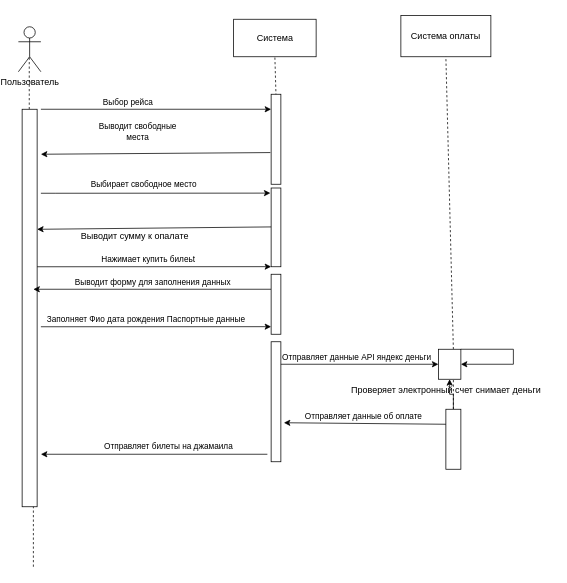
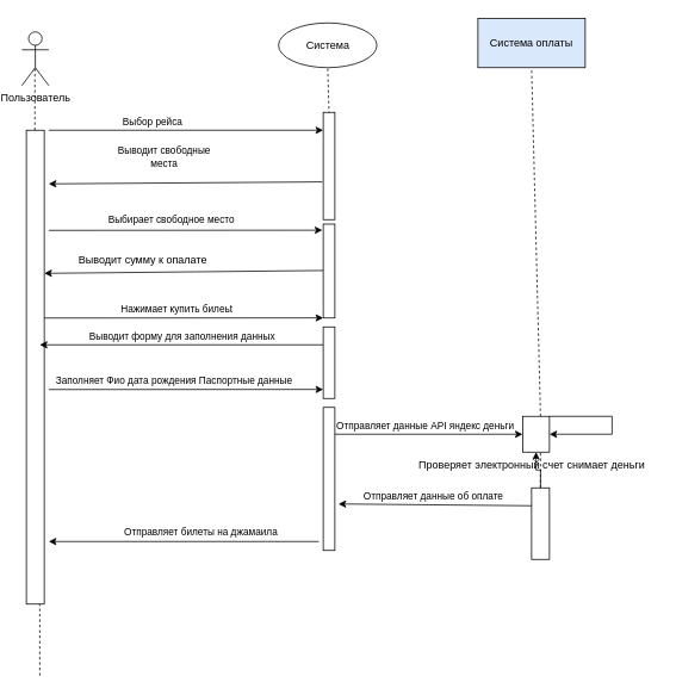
  <mxCell id="0" />
  <mxCell id="1" parent="0" />
  <mxCell id="2" value="Пользователь&lt;br&gt;" style="shape=umlActor;verticalLabelPosition=bottom;verticalAlign=top;html=1;outlineConnect=0;" parent="1" vertex="1"><mxGeometry x="20" y="35" width="30" height="60" as="geometry" /></mxCell>
  <mxCell id="3" value="" style="endArrow=none;dashed=1;html=1;rounded=0;" parent="1" edge="1"><mxGeometry width="50" height="50" relative="1" as="geometry"><mxPoint x="34.5" y="145" as="sourcePoint" /><mxPoint x="34.5" y="75" as="targetPoint" /></mxGeometry></mxCell>
  <mxCell id="4" value="" style="html=1;points=[];perimeter=orthogonalPerimeter;" parent="1" vertex="1"><mxGeometry x="25" y="145" width="20" height="530" as="geometry" /></mxCell>
  <mxCell id="5" value="" style="endArrow=none;dashed=1;html=1;rounded=0;" parent="1" edge="1"><mxGeometry width="50" height="50" relative="1" as="geometry"><mxPoint x="40" y="755" as="sourcePoint" /><mxPoint x="40" y="675" as="targetPoint" /></mxGeometry></mxCell>
  <mxCell id="6" value="" style="endArrow=classic;html=1;rounded=0;entryX=0;entryY=0;entryDx=0;entryDy=0;entryPerimeter=0;" parent="1" edge="1"><mxGeometry width="50" height="50" relative="1" as="geometry"><mxPoint x="50" y="145" as="sourcePoint" /><mxPoint x="357" y="145" as="targetPoint" /></mxGeometry></mxCell>
  <mxCell id="7" value="Выбор рейса&lt;br&gt;" style="edgeLabel;html=1;align=center;verticalAlign=middle;resizable=0;points=[];" parent="6" vertex="1" connectable="0"><mxGeometry x="-0.311" y="-1" relative="1" as="geometry"><mxPoint x="9" y="-11" as="offset" /></mxGeometry></mxCell>
- <mxCell id="8" value="Система&lt;br&gt;" style="html=1;" parent="1" vertex="1"><mxGeometry x="307" y="25" width="110" height="50" as="geometry" /></mxCell>
+ <mxCell id="8" value="Система&lt;br&gt;" style="ellipse;html=1;" parent="1" vertex="1"><mxGeometry x="307" y="25" width="110" height="50" as="geometry" /></mxCell>
  <mxCell id="9" value="" style="endArrow=classic;html=1;rounded=0;exitX=-0.05;exitY=0.109;exitDx=0;exitDy=0;exitPerimeter=0;" parent="1" edge="1"><mxGeometry width="50" height="50" relative="1" as="geometry"><mxPoint x="356" y="202.77" as="sourcePoint" /><mxPoint x="50" y="205" as="targetPoint" /></mxGeometry></mxCell>
  <mxCell id="10" value="Выводит свободные&lt;br&gt;места" style="edgeLabel;html=1;align=center;verticalAlign=middle;resizable=0;points=[];" parent="9" vertex="1" connectable="0"><mxGeometry x="0.2" y="1" relative="1" as="geometry"><mxPoint x="6" y="-31" as="offset" /></mxGeometry></mxCell>
  <mxCell id="11" value="" style="endArrow=none;dashed=1;html=1;rounded=0;entryX=0.5;entryY=1;entryDx=0;entryDy=0;exitX=0.5;exitY=0.017;exitDx=0;exitDy=0;exitPerimeter=0;" parent="1" source="22" target="8" edge="1"><mxGeometry width="50" height="50" relative="1" as="geometry"><mxPoint x="367" y="147.12" as="sourcePoint" /><mxPoint x="320" y="95" as="targetPoint" /><Array as="points" /></mxGeometry></mxCell>
  <mxCell id="12" value="" style="endArrow=classic;html=1;rounded=0;entryX=-0.05;entryY=0.211;entryDx=0;entryDy=0;entryPerimeter=0;" parent="1" edge="1"><mxGeometry width="50" height="50" relative="1" as="geometry"><mxPoint x="50" y="257" as="sourcePoint" /><mxPoint x="356" y="256.83" as="targetPoint" /><Array as="points"><mxPoint x="70" y="257" /></Array></mxGeometry></mxCell>
  <mxCell id="13" value="Выбирает свободное место" style="edgeLabel;html=1;align=center;verticalAlign=middle;resizable=0;points=[];" parent="12" vertex="1" connectable="0"><mxGeometry x="-0.244" y="3" relative="1" as="geometry"><mxPoint x="21" y="-9" as="offset" /></mxGeometry></mxCell>
  <mxCell id="14" value="" style="endArrow=classic;html=1;rounded=0;entryX=1;entryY=0.302;entryDx=0;entryDy=0;entryPerimeter=0;exitX=0.05;exitY=0.296;exitDx=0;exitDy=0;exitPerimeter=0;" parent="1" target="4" edge="1"><mxGeometry width="50" height="50" relative="1" as="geometry"><mxPoint x="358" y="301.88" as="sourcePoint" /><mxPoint x="310" y="255" as="targetPoint" /></mxGeometry></mxCell>
  <mxCell id="15" value="" style="endArrow=classic;html=1;rounded=0;entryX=0;entryY=0.396;entryDx=0;entryDy=0;entryPerimeter=0;" parent="1" edge="1"><mxGeometry width="50" height="50" relative="1" as="geometry"><mxPoint x="45" y="355" as="sourcePoint" /><mxPoint x="357" y="354.88" as="targetPoint" /></mxGeometry></mxCell>
  <mxCell id="16" value="Нажимает купить билеьt" style="edgeLabel;html=1;align=center;verticalAlign=middle;resizable=0;points=[];" parent="15" vertex="1" connectable="0"><mxGeometry x="-0.144" y="-1" relative="1" as="geometry"><mxPoint x="13" y="-11" as="offset" /></mxGeometry></mxCell>
- <mxCell id="17" value="Выводит сумму к опалате" style="text;html=1;align=center;verticalAlign=middle;resizable=0;points=[];autosize=1;strokeColor=none;fillColor=none;" parent="1" vertex="1"><mxGeometry x="90" y="300" width="170" height="30" as="geometry" /></mxCell>
+ <mxCell id="17" value="Выводит сумму к опалате" style="text;html=1;align=center;verticalAlign=middle;resizable=0;points=[];autosize=1;strokeColor=none;fillColor=none;" parent="1" vertex="1"><mxGeometry x="70" y="275" width="170" height="30" as="geometry" /></mxCell>
  <mxCell id="18" value="" style="endArrow=classic;html=1;rounded=0;" parent="1" edge="1"><mxGeometry width="50" height="50" relative="1" as="geometry"><mxPoint x="357" y="385" as="sourcePoint" /><mxPoint x="40" y="385" as="targetPoint" /></mxGeometry></mxCell>
  <mxCell id="19" value="Выводит форму для заполнения данных" style="edgeLabel;html=1;align=center;verticalAlign=middle;resizable=0;points=[];" parent="18" vertex="1" connectable="0"><mxGeometry x="0.118" y="2" relative="1" as="geometry"><mxPoint x="18" y="-12" as="offset" /></mxGeometry></mxCell>
  <mxCell id="20" value="" style="endArrow=classic;html=1;rounded=0;entryX=0;entryY=0.547;entryDx=0;entryDy=0;entryPerimeter=0;" parent="1" edge="1"><mxGeometry width="50" height="50" relative="1" as="geometry"><mxPoint x="50" y="435" as="sourcePoint" /><mxPoint x="357" y="434.91" as="targetPoint" /></mxGeometry></mxCell>
  <mxCell id="21" value="Заполняет Фио дата рождения Паспортные данные" style="edgeLabel;html=1;align=center;verticalAlign=middle;resizable=0;points=[];" parent="20" vertex="1" connectable="0"><mxGeometry x="-0.819" relative="1" as="geometry"><mxPoint x="112" y="-10" as="offset" /></mxGeometry></mxCell>
  <mxCell id="22" value="" style="html=1;points=[];perimeter=orthogonalPerimeter;" parent="1" vertex="1"><mxGeometry x="357" y="125" width="13" height="120" as="geometry" /></mxCell>
  <mxCell id="23" value="" style="html=1;points=[];perimeter=orthogonalPerimeter;" parent="1" vertex="1"><mxGeometry x="357" y="250" width="13" height="105" as="geometry" /></mxCell>
  <mxCell id="24" value="" style="html=1;points=[];perimeter=orthogonalPerimeter;" parent="1" vertex="1"><mxGeometry x="357" y="365" width="13" height="80" as="geometry" /></mxCell>
  <mxCell id="25" value="" style="html=1;points=[];perimeter=orthogonalPerimeter;" parent="1" vertex="1"><mxGeometry x="357" y="455" width="13" height="160" as="geometry" /></mxCell>
  <mxCell id="26" value="Отправляет билеты на джамаила&lt;br&gt;" style="endArrow=classic;html=1;rounded=0;" parent="1" edge="1"><mxGeometry x="-0.126" y="-10" width="50" height="50" relative="1" as="geometry"><mxPoint x="352" y="605" as="sourcePoint" /><mxPoint x="50" y="605" as="targetPoint" /><mxPoint as="offset" /></mxGeometry></mxCell>
  <mxCell id="27" value="" style="endArrow=classic;html=1;rounded=0;" parent="1" edge="1"><mxGeometry width="50" height="50" relative="1" as="geometry"><mxPoint x="370" y="485" as="sourcePoint" /><mxPoint x="580" y="485" as="targetPoint" /></mxGeometry></mxCell>
  <mxCell id="28" value="Отправляет данные API яндекс деньги" style="edgeLabel;html=1;align=center;verticalAlign=middle;resizable=0;points=[];" parent="27" vertex="1" connectable="0"><mxGeometry x="-0.133" y="-1" relative="1" as="geometry"><mxPoint x="9" y="-11" as="offset" /></mxGeometry></mxCell>
- <mxCell id="29" value="Система оплаты" style="rounded=0;whiteSpace=wrap;html=1;" parent="1" vertex="1"><mxGeometry x="530" y="20" width="120" height="55" as="geometry" /></mxCell>
+ <mxCell id="29" value="Система оплаты" style="rounded=0;whiteSpace=wrap;html=1;fillColor=#dae8fc;" parent="1" vertex="1"><mxGeometry x="530" y="20" width="120" height="55" as="geometry" /></mxCell>
  <mxCell id="30" value="" style="endArrow=none;dashed=1;html=1;rounded=0;" parent="1" edge="1"><mxGeometry width="50" height="50" relative="1" as="geometry"><mxPoint x="600" y="465" as="sourcePoint" /><mxPoint x="590" y="75" as="targetPoint" /></mxGeometry></mxCell>
  <mxCell id="31" value="" style="rounded=0;whiteSpace=wrap;html=1;" parent="1" vertex="1"><mxGeometry x="580" y="465" width="30" height="40" as="geometry" /></mxCell>
  <mxCell id="32" value="" style="endArrow=none;dashed=1;html=1;rounded=0;" parent="1" edge="1"><mxGeometry width="50" height="50" relative="1" as="geometry"><mxPoint x="600" y="545" as="sourcePoint" /><mxPoint x="600" y="505" as="targetPoint" /><Array as="points" /></mxGeometry></mxCell>
  <mxCell id="33" value="" style="endArrow=classic;html=1;rounded=0;exitX=1;exitY=0;exitDx=0;exitDy=0;exitPerimeter=0;entryX=1;entryY=0.5;entryDx=0;entryDy=0;" parent="1" source="31" target="31" edge="1"><mxGeometry width="50" height="50" relative="1" as="geometry"><mxPoint x="610" y="475" as="sourcePoint" /><mxPoint x="680" y="495" as="targetPoint" /><Array as="points"><mxPoint x="680" y="465" /><mxPoint x="680" y="485" /></Array></mxGeometry></mxCell>
  <mxCell id="34" value="" style="edgeStyle=orthogonalEdgeStyle;rounded=0;orthogonalLoop=1;jettySize=auto;html=1;" parent="1" source="35" target="31" edge="1"><mxGeometry relative="1" as="geometry"><Array as="points"><mxPoint x="600" y="525" /><mxPoint x="595" y="525" /></Array></mxGeometry></mxCell>
  <mxCell id="35" value="" style="html=1;points=[];perimeter=orthogonalPerimeter;" parent="1" vertex="1"><mxGeometry x="590" y="545" width="20" height="80" as="geometry" /></mxCell>
  <mxCell id="36" value="" style="endArrow=classic;html=1;rounded=0;entryX=1.308;entryY=0.675;entryDx=0;entryDy=0;entryPerimeter=0;" parent="1" target="25" edge="1"><mxGeometry width="50" height="50" relative="1" as="geometry"><mxPoint x="590" y="565" as="sourcePoint" /><mxPoint x="640" y="515" as="targetPoint" /></mxGeometry></mxCell>
  <mxCell id="37" value="Отправляет данные об оплате" style="edgeLabel;html=1;align=center;verticalAlign=middle;resizable=0;points=[];" parent="36" vertex="1" connectable="0"><mxGeometry x="0.148" y="2" relative="1" as="geometry"><mxPoint x="14" y="-11" as="offset" /></mxGeometry></mxCell>
  <mxCell id="38" value="Проверяет электронный счет снимает деньги" style="text;html=1;align=center;verticalAlign=middle;resizable=0;points=[];autosize=1;strokeColor=none;fillColor=none;" parent="1" vertex="1"><mxGeometry x="450" y="505" width="280" height="30" as="geometry" /></mxCell>
